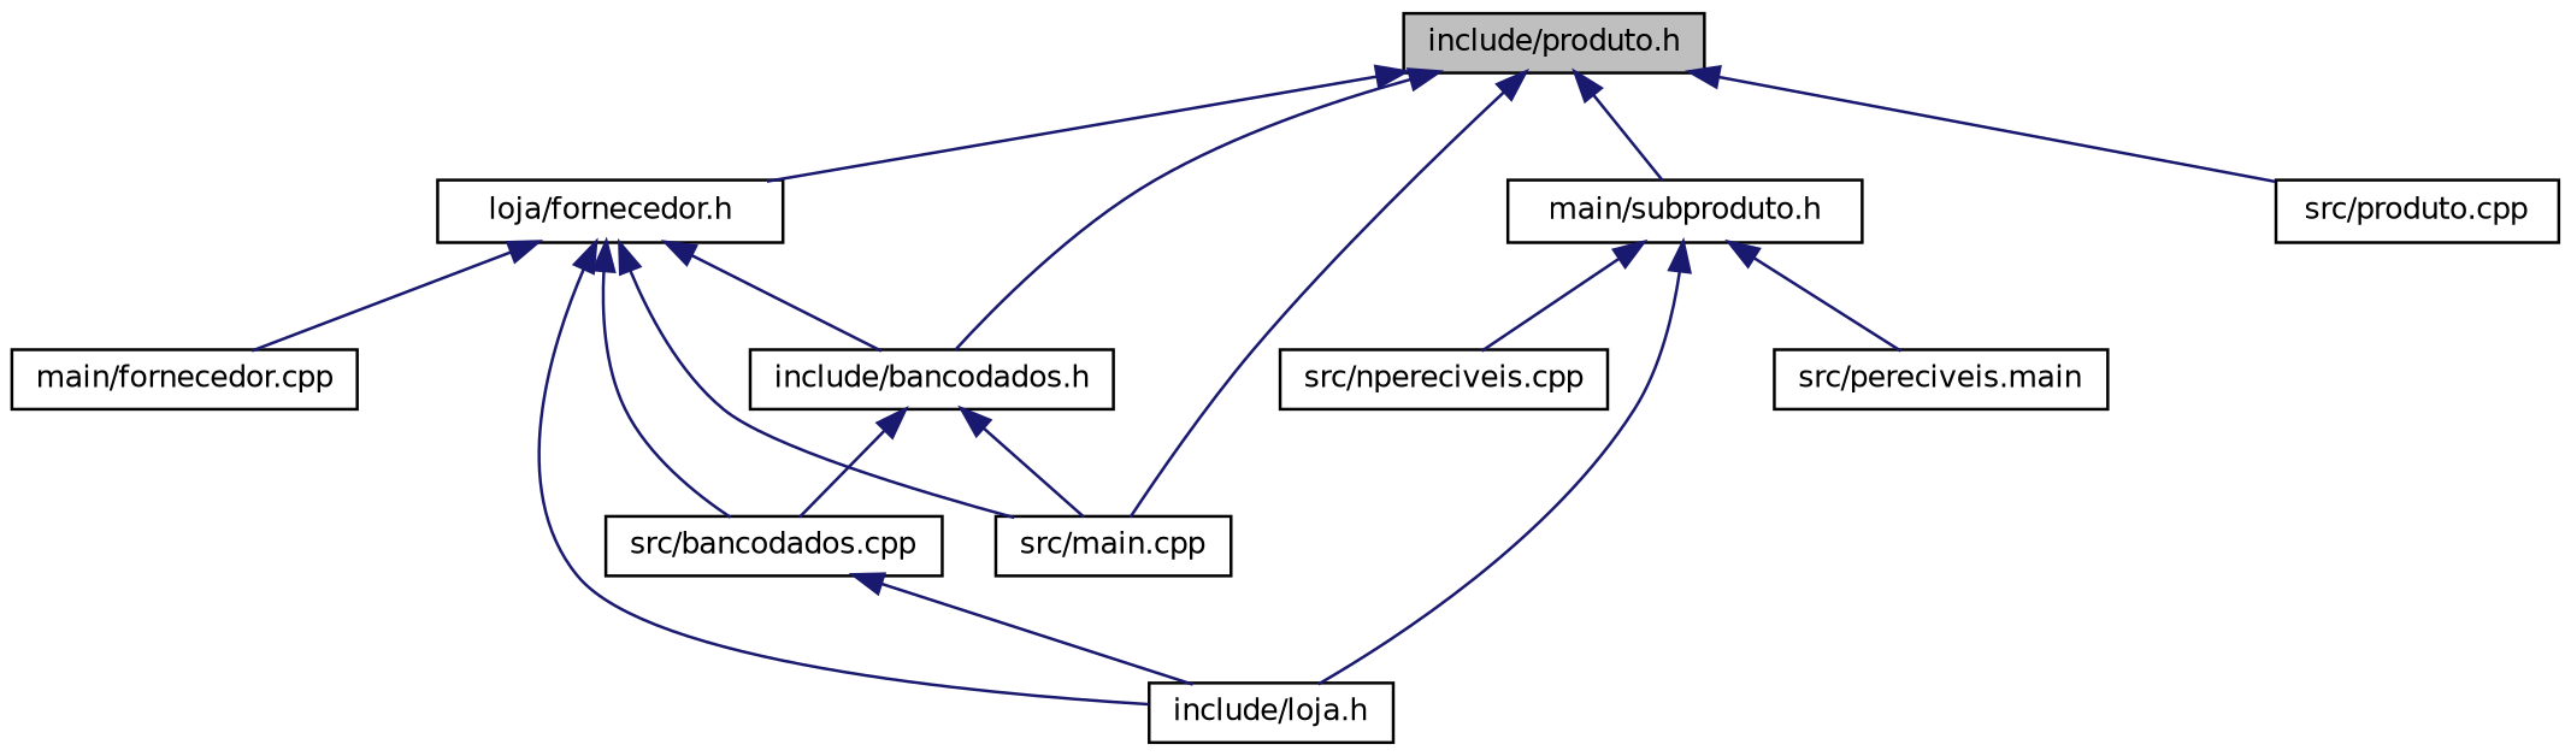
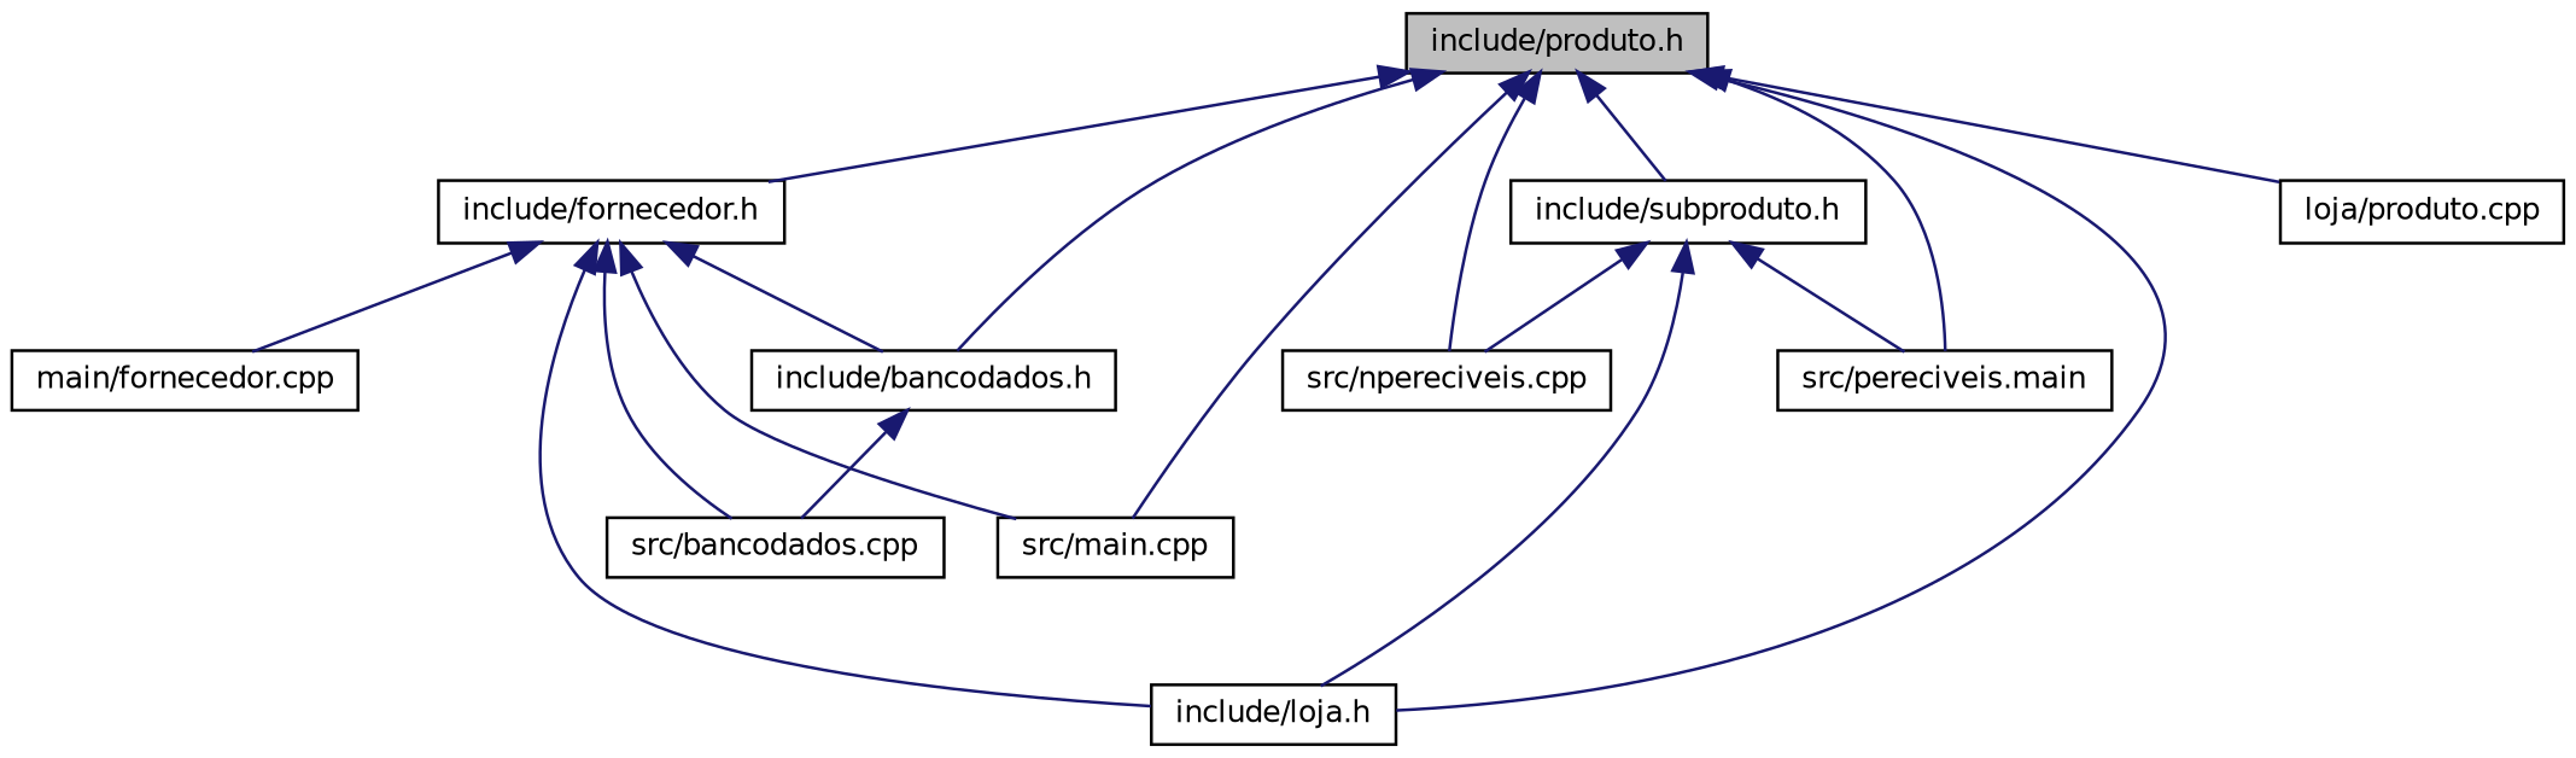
  digraph {
    node [color=black fillcolor=white fontname=Helvetica fontsize=10 shape=record style=filled]
    edge [color=midnightblue dir=back fontname=Helvetica fontsize=10 labelfontname=Helvetica labelfontsize=10 style=solid]
    n1 [fillcolor=grey75 fontcolor=black height=0.2 label="include/produto.h" width=0.4]
-   n2 [height=0.2 label="loja/fornecedor.h" width=0.4]
+   n2 [height=0.2 label="include/fornecedor.h" width=0.4]
    n3 [height=0.2 label="include/bancodados.h" width=0.4]
    n4 [height=0.2 label="src/main.cpp" width=0.4]
    n5 [height=0.2 label="include/loja.h" width=0.4]
-   n6 [height=0.2 label="src/produto.cpp" width=0.4]
-   n7 [height=0.2 label="main/subproduto.h" width=0.4]
+   n6 [height=0.2 label="loja/produto.cpp" width=0.4]
+   n7 [height=0.2 label="include/subproduto.h" width=0.4]
    n8 [height=0.2 label="src/npereciveis.cpp" width=0.4]
    n9 [height=0.2 label="src/pereciveis.main" width=0.4]
    n10 [height=0.2 label="main/fornecedor.cpp" width=0.4]
    n11 [height=0.2 label="src/bancodados.cpp" width=0.4]
    n1 -> n2
    n1 -> n3
    n1 -> n4
-   n11 -> n5
+   n1 -> n5
    n1 -> n6
    n1 -> n7
+   n1 -> n8
+   n1 -> n9
    n2 -> n3
    n2 -> n4
    n2 -> n5
    n2 -> n10
    n2 -> n11
-   n3 -> n4
    n3 -> n11
    n7 -> n5
    n7 -> n8
    n7 -> n9
  }
